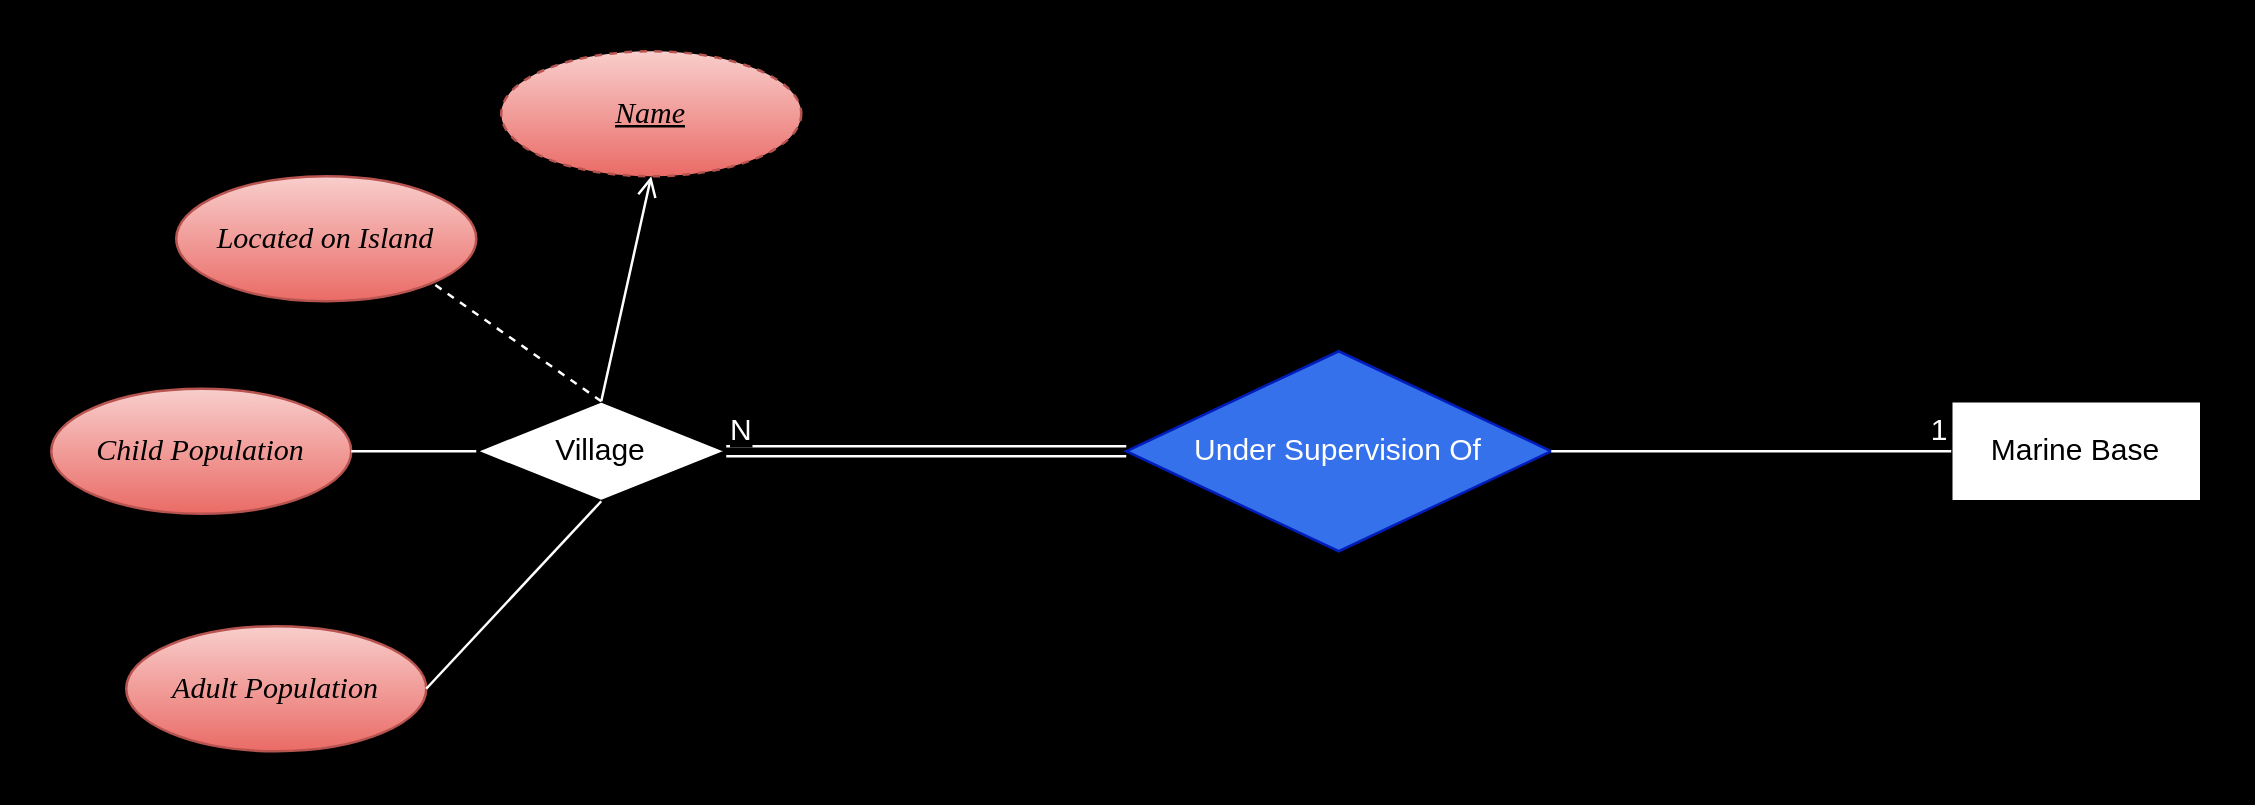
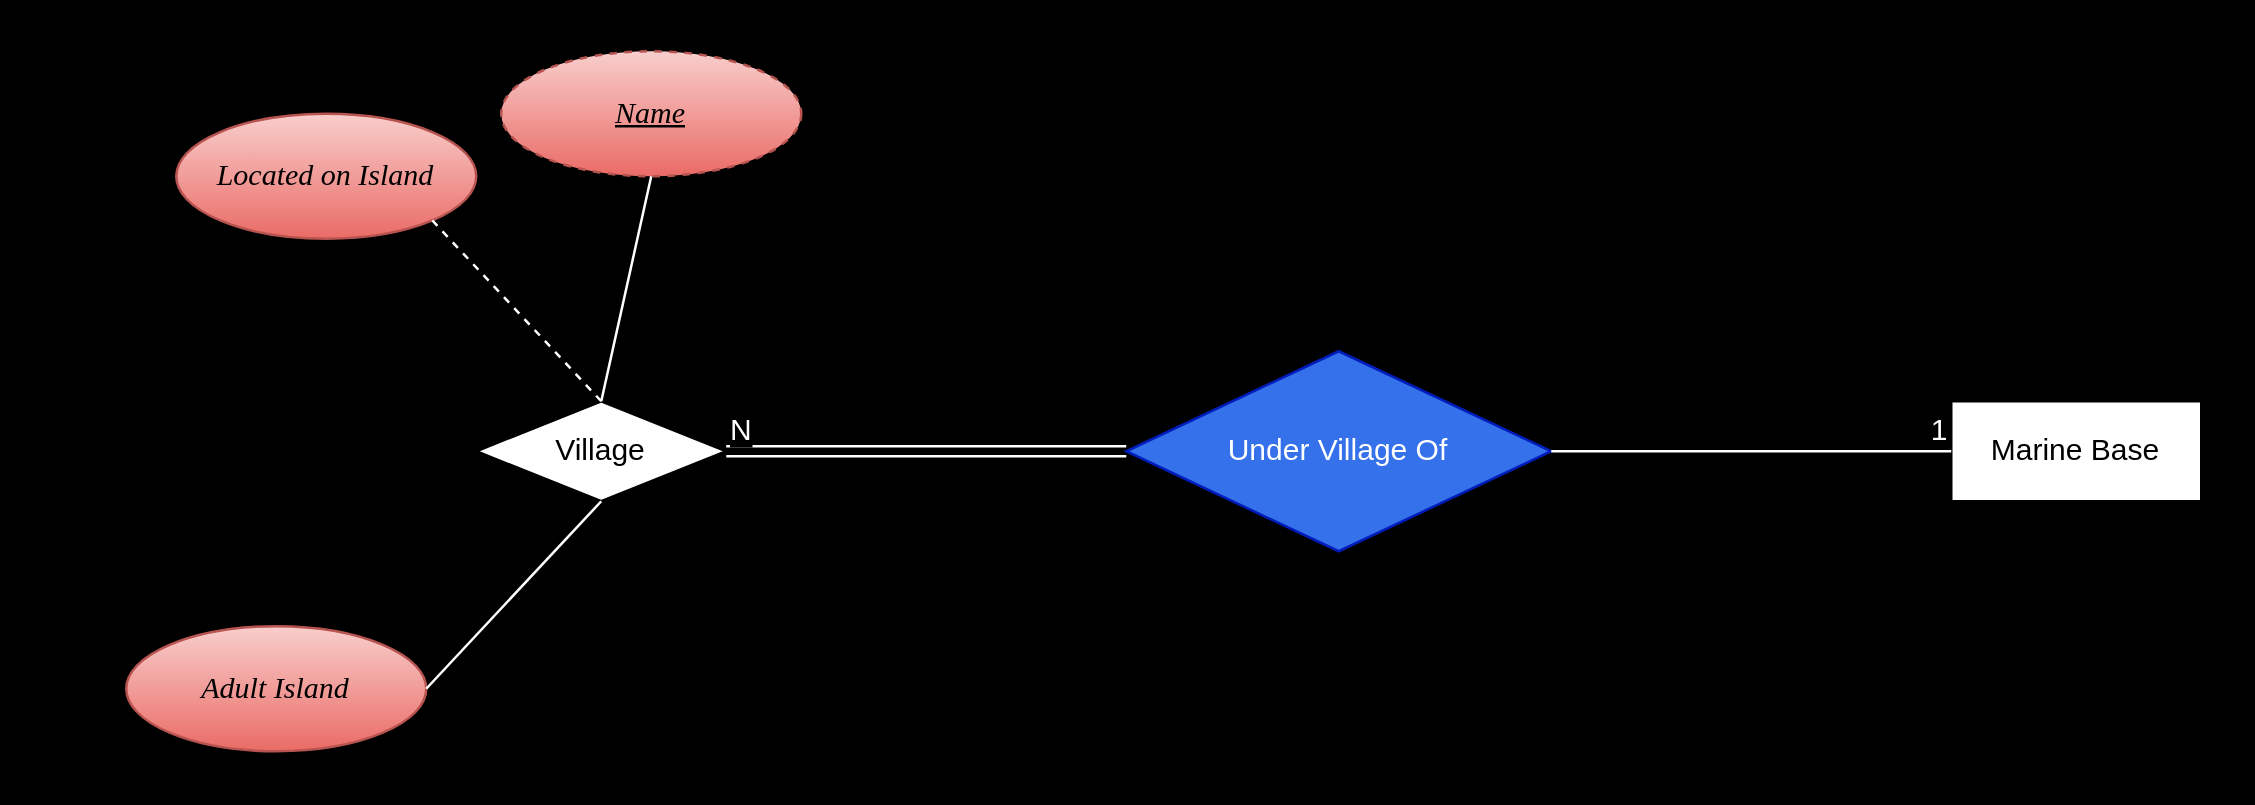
  <mxCell id="0" />
  <mxCell id="1" parent="0" />
  <mxCell id="2" value="Village" style="rhombus;whiteSpace=wrap;html=1;align=center;" vertex="1" parent="1"><mxGeometry x="190" y="160" width="100" height="40" as="geometry" /></mxCell>
- <mxCell id="3" value="&lt;i&gt;&lt;font face=&quot;Times New Roman&quot;&gt;Child Population&lt;/font&gt;&lt;/i&gt;" style="ellipse;whiteSpace=wrap;html=1;align=center;fillColor=#f8cecc;aspect=fixed;direction=east;flipH=0;flipV=0;strokeColor=#b85450;gradientColor=#ea6b66;" vertex="1" parent="1"><mxGeometry x="20" y="155" width="120" height="50" as="geometry" /></mxCell>
- <mxCell id="4" value="&lt;i&gt;&lt;font face=&quot;Times New Roman&quot;&gt;Located on Island&lt;/font&gt;&lt;/i&gt;" style="ellipse;whiteSpace=wrap;html=1;align=center;fillColor=#f8cecc;aspect=fixed;direction=east;flipH=0;flipV=0;strokeColor=#b85450;gradientColor=#ea6b66;" vertex="1" parent="1"><mxGeometry x="70" y="70" width="120" height="50" as="geometry" /></mxCell>
+ <mxCell id="4" value="&lt;i&gt;&lt;font face=&quot;Times New Roman&quot;&gt;Located on Island&lt;/font&gt;&lt;/i&gt;" style="ellipse;whiteSpace=wrap;html=1;align=center;fillColor=#f8cecc;aspect=fixed;direction=east;flipH=0;flipV=0;strokeColor=#b85450;gradientColor=#ea6b66;" vertex="1" parent="1"><mxGeometry x="70" y="45" width="120" height="50" as="geometry" /></mxCell>
  <mxCell id="5" value="&lt;i&gt;&lt;font face=&quot;Times New Roman&quot;&gt;&lt;u&gt;Name&lt;/u&gt;&lt;/font&gt;&lt;/i&gt;" style="ellipse;whiteSpace=wrap;html=1;align=center;fillColor=#f8cecc;aspect=fixed;direction=east;flipH=0;flipV=0;strokeColor=#b85450;gradientColor=#ea6b66;dashed=1;" vertex="1" parent="1"><mxGeometry x="200" y="20" width="120" height="50" as="geometry" /></mxCell>
- <mxCell id="6" value="&lt;i&gt;&lt;font face=&quot;Times New Roman&quot;&gt;Adult Population&lt;/font&gt;&lt;/i&gt;" style="ellipse;whiteSpace=wrap;html=1;align=center;fillColor=#f8cecc;aspect=fixed;direction=east;flipH=0;flipV=0;strokeColor=#b85450;gradientColor=#ea6b66;" vertex="1" parent="1"><mxGeometry x="50" y="250" width="120" height="50" as="geometry" /></mxCell>
+ <mxCell id="6" value="&lt;i&gt;&lt;font face=&quot;Times New Roman&quot;&gt;Adult Island&lt;/font&gt;&lt;/i&gt;" style="ellipse;whiteSpace=wrap;html=1;align=center;fillColor=#f8cecc;aspect=fixed;direction=east;flipH=0;flipV=0;strokeColor=#b85450;gradientColor=#ea6b66;" vertex="1" parent="1"><mxGeometry x="50" y="250" width="120" height="50" as="geometry" /></mxCell>
  <mxCell id="7" value="" style="endArrow=none;html=1;rounded=0;exitX=1;exitY=0.5;exitDx=0;exitDy=0;entryX=0.5;entryY=1;entryDx=0;entryDy=0;strokeColor=#FFFFFF;" edge="1" parent="1" source="6" target="2"><mxGeometry relative="1" as="geometry"><mxPoint x="200" y="250" as="sourcePoint" /><mxPoint x="360" y="250" as="targetPoint" /></mxGeometry></mxCell>
- <mxCell id="8" value="" style="endArrow=none;html=1;rounded=0;exitX=1;exitY=0.5;exitDx=0;exitDy=0;entryX=0;entryY=0.5;entryDx=0;entryDy=0;strokeColor=#FFFFFF;" edge="1" parent="1" source="3" target="2"><mxGeometry relative="1" as="geometry"><mxPoint x="200" y="250" as="sourcePoint" /><mxPoint x="360" y="250" as="targetPoint" /></mxGeometry></mxCell>
  <mxCell id="9" value="" style="endArrow=none;html=1;rounded=0;exitX=0.5;exitY=0;exitDx=0;exitDy=0;entryX=1;entryY=1;entryDx=0;entryDy=0;strokeColor=#FFFFFF;dashed=1;" edge="1" parent="1" source="2" target="4"><mxGeometry relative="1" as="geometry"><mxPoint x="180" y="285" as="sourcePoint" /><mxPoint x="250" y="210" as="targetPoint" /></mxGeometry></mxCell>
- <mxCell id="10" value="" style="endArrow=open;html=1;rounded=0;exitX=0.5;exitY=0;exitDx=0;exitDy=0;entryX=0.5;entryY=1;entryDx=0;entryDy=0;strokeColor=#FFFFFF;" edge="1" parent="1" source="2" target="5"><mxGeometry relative="1" as="geometry"><mxPoint x="190" y="295" as="sourcePoint" /><mxPoint x="260" y="220" as="targetPoint" /></mxGeometry></mxCell>
- <mxCell id="11" value="Under Supervision Of" style="shape=rhombus;perimeter=rhombusPerimeter;whiteSpace=wrap;html=1;align=center;fillColor=#3471ea;fontColor=#ffffff;strokeColor=#001DBC;" vertex="1" parent="1"><mxGeometry x="450" y="140" width="170" height="80" as="geometry" /></mxCell>
+ <mxCell id="10" value="" style="endArrow=none;html=1;rounded=0;exitX=0.5;exitY=0;exitDx=0;exitDy=0;entryX=0.5;entryY=1;entryDx=0;entryDy=0;strokeColor=#FFFFFF;" edge="1" parent="1" source="2" target="5"><mxGeometry relative="1" as="geometry"><mxPoint x="190" y="295" as="sourcePoint" /><mxPoint x="260" y="220" as="targetPoint" /></mxGeometry></mxCell>
+ <mxCell id="11" value="Under Village Of" style="shape=rhombus;perimeter=rhombusPerimeter;whiteSpace=wrap;html=1;align=center;fillColor=#3471ea;fontColor=#ffffff;strokeColor=#001DBC;" vertex="1" parent="1"><mxGeometry x="450" y="140" width="170" height="80" as="geometry" /></mxCell>
  <mxCell id="12" value="Marine Base" style="whiteSpace=wrap;html=1;align=center;" vertex="1" parent="1"><mxGeometry x="780" y="160" width="100" height="40" as="geometry" /></mxCell>
  <mxCell id="13" value="" style="shape=link;html=1;rounded=0;exitX=1;exitY=0.5;exitDx=0;exitDy=0;entryX=0;entryY=0.5;entryDx=0;entryDy=0;strokeColor=#FFFFFF;" edge="1" parent="1" source="2" target="11"><mxGeometry relative="1" as="geometry"><mxPoint x="460" y="330" as="sourcePoint" /><mxPoint x="620" y="330" as="targetPoint" /></mxGeometry></mxCell>
  <mxCell id="14" value="&lt;font style=&quot;background-color: rgb(0, 0, 0);&quot; color=&quot;#ffffff&quot;&gt;N&lt;/font&gt;" style="resizable=0;html=1;whiteSpace=wrap;align=left;verticalAlign=bottom;" connectable="0" vertex="1" parent="13"><mxGeometry x="-1" relative="1" as="geometry" /></mxCell>
  <mxCell id="15" value="N" style="resizable=0;html=1;whiteSpace=wrap;align=right;verticalAlign=bottom;" connectable="0" vertex="1" parent="13"><mxGeometry x="1" relative="1" as="geometry" /></mxCell>
  <mxCell id="16" value="" style="endArrow=none;html=1;rounded=0;entryX=0;entryY=0.5;entryDx=0;entryDy=0;exitX=1;exitY=0.5;exitDx=0;exitDy=0;strokeColor=#FFFFFF;" edge="1" parent="1" source="11" target="12"><mxGeometry relative="1" as="geometry"><mxPoint x="360" y="180" as="sourcePoint" /><mxPoint x="520" y="180" as="targetPoint" /></mxGeometry></mxCell>
  <mxCell id="17" value="M" style="resizable=0;html=1;whiteSpace=wrap;align=left;verticalAlign=bottom;" connectable="0" vertex="1" parent="16"><mxGeometry x="-1" relative="1" as="geometry" /></mxCell>
  <mxCell id="18" value="&lt;span style=&quot;background-color: rgb(0, 0, 0);&quot;&gt;&lt;font color=&quot;#ffffff&quot;&gt;1&lt;/font&gt;&lt;/span&gt;" style="resizable=0;html=1;whiteSpace=wrap;align=right;verticalAlign=bottom;" connectable="0" vertex="1" parent="16"><mxGeometry x="1" relative="1" as="geometry" /></mxCell>
